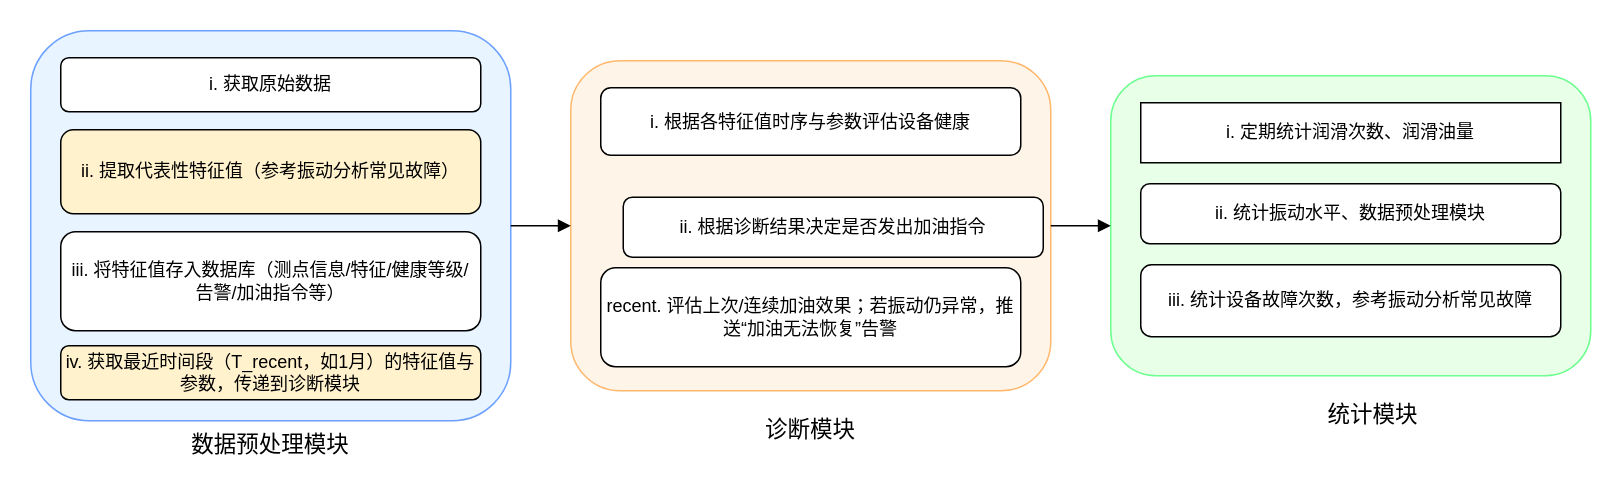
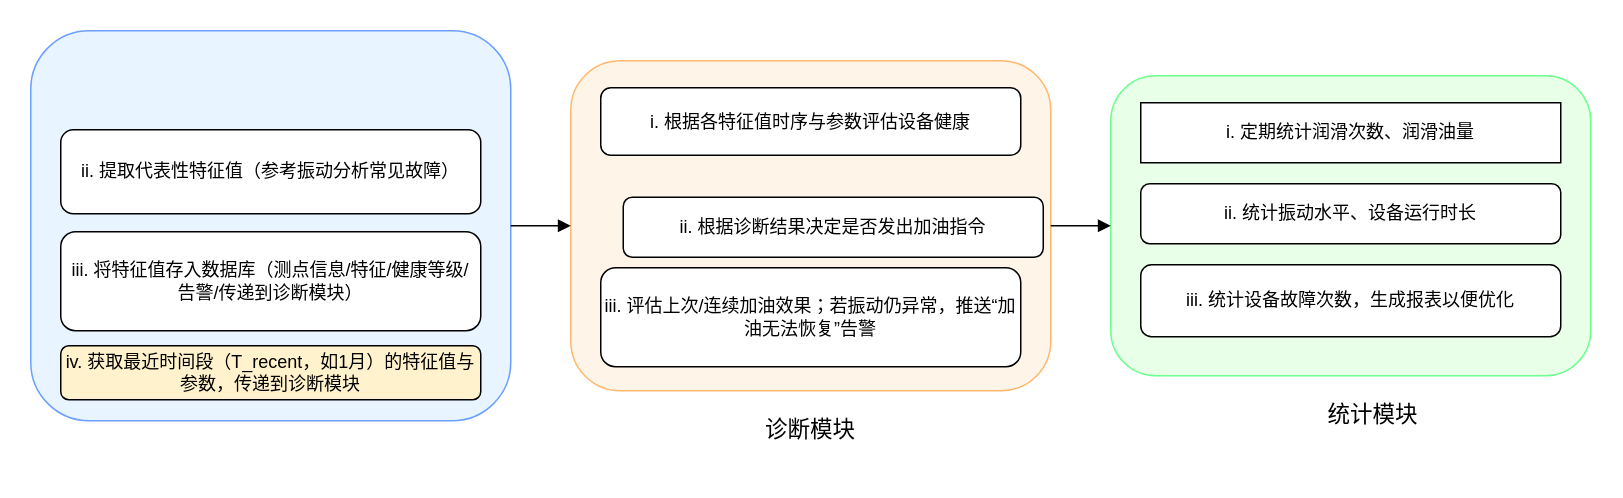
  <mxCell id="0" />
  <mxCell id="1" parent="0" />
  <mxCell id="2" value="" style="rounded=1;whiteSpace=wrap;html=1;fillColor=#E8F4FF;strokeColor=#6CA0FF" parent="1" vertex="1"><mxGeometry x="20" y="20" width="320" height="260" as="geometry" /></mxCell>
- <mxCell id="3" value="i. 获取原始数据" style="rounded=1;whiteSpace=wrap;html=1;spacing=4" parent="2" vertex="1"><mxGeometry x="20" y="18" width="280" height="36" as="geometry" /></mxCell>
- <mxCell id="4" value="ii. 提取代表性特征值（参考振动分析常见故障）" style="rounded=1;whiteSpace=wrap;html=1;spacing=4;fillColor=#fff2cc;" parent="2" vertex="1"><mxGeometry x="20" y="66" width="280" height="56" as="geometry" /></mxCell>
- <mxCell id="5" value="iii. 将特征值存入数据库（测点信息/特征/健康等级/告警/加油指令等）" style="rounded=1;whiteSpace=wrap;html=1;spacing=4" parent="2" vertex="1"><mxGeometry x="20" y="134" width="280" height="66" as="geometry" /></mxCell>
+ <mxCell id="4" value="ii. 提取代表性特征值（参考振动分析常见故障）" style="rounded=1;whiteSpace=wrap;html=1;spacing=4" parent="2" vertex="1"><mxGeometry x="20" y="66" width="280" height="56" as="geometry" /></mxCell>
+ <mxCell id="5" value="iii. 将特征值存入数据库（测点信息/特征/健康等级/告警/传递到诊断模块）" style="rounded=1;whiteSpace=wrap;html=1;spacing=4" parent="2" vertex="1"><mxGeometry x="20" y="134" width="280" height="66" as="geometry" /></mxCell>
  <mxCell id="6" value="iv. 获取最近时间段（T_recent，如1月）的特征值与参数，传递到诊断模块" style="rounded=1;whiteSpace=wrap;html=1;spacing=4;fillColor=#fff2cc;" parent="2" vertex="1"><mxGeometry x="20" y="210" width="280" height="36" as="geometry" /></mxCell>
  <mxCell id="7" value="诊断模块" style="rounded=1;whiteSpace=wrap;html=1;fillColor=#FFF4E8;strokeColor=#FFB86C" parent="1" vertex="1"><mxGeometry x="380" y="40" width="320" height="220" as="geometry" /></mxCell>
  <mxCell id="8" value="i. 根据各特征值时序与参数评估设备健康" style="rounded=1;whiteSpace=wrap;html=1;spacing=4" parent="7" vertex="1"><mxGeometry x="20" y="18" width="280" height="45" as="geometry" /></mxCell>
  <mxCell id="9" value="ii. 根据诊断结果决定是否发出加油指令" style="rounded=1;whiteSpace=wrap;html=1;spacing=4" parent="7" vertex="1"><mxGeometry x="35" y="91" width="280" height="40" as="geometry" /></mxCell>
- <mxCell id="10" value="recent. 评估上次/连续加油效果；若振动仍异常，推送“加油无法恢复”告警" style="rounded=1;whiteSpace=wrap;html=1;spacing=4" parent="7" vertex="1"><mxGeometry x="20" y="138" width="280" height="66" as="geometry" /></mxCell>
+ <mxCell id="10" value="iii. 评估上次/连续加油效果；若振动仍异常，推送“加油无法恢复”告警" style="rounded=1;whiteSpace=wrap;html=1;spacing=4" parent="7" vertex="1"><mxGeometry x="20" y="138" width="280" height="66" as="geometry" /></mxCell>
  <mxCell id="11" value="统计模块" style="rounded=1;whiteSpace=wrap;html=1;fillColor=#E8FFE8;strokeColor=#6CFF8F" parent="1" vertex="1"><mxGeometry x="740" y="50" width="320" height="200" as="geometry" /></mxCell>
  <mxCell id="12" value="i. 定期统计润滑次数、润滑油量" style="whiteSpace=wrap;html=1;spacing=4;rounded=0;" parent="11" vertex="1"><mxGeometry x="20" y="18" width="280" height="40" as="geometry" /></mxCell>
- <mxCell id="13" value="ii. 统计振动水平、数据预处理模块" style="rounded=1;whiteSpace=wrap;html=1;spacing=4" parent="11" vertex="1"><mxGeometry x="20" y="72" width="280" height="40" as="geometry" /></mxCell>
- <mxCell id="14" value="iii. 统计设备故障次数，参考振动分析常见故障" style="rounded=1;whiteSpace=wrap;html=1;spacing=4" parent="11" vertex="1"><mxGeometry x="20" y="126" width="280" height="48" as="geometry" /></mxCell>
+ <mxCell id="13" value="ii. 统计振动水平、设备运行时长" style="rounded=1;whiteSpace=wrap;html=1;spacing=4" parent="11" vertex="1"><mxGeometry x="20" y="72" width="280" height="40" as="geometry" /></mxCell>
+ <mxCell id="14" value="iii. 统计设备故障次数，生成报表以便优化" style="rounded=1;whiteSpace=wrap;html=1;spacing=4" parent="11" vertex="1"><mxGeometry x="20" y="126" width="280" height="48" as="geometry" /></mxCell>
  <mxCell id="15" style="edgeStyle=orthogonalEdgeStyle;rounded=0;orthogonalLoop=1;jettySize=auto;html=1;endArrow=block" parent="1" source="2" target="7" edge="1"><mxGeometry relative="1" as="geometry" /></mxCell>
  <mxCell id="16" style="edgeStyle=orthogonalEdgeStyle;rounded=0;orthogonalLoop=1;jettySize=auto;html=1;endArrow=block" parent="1" source="7" target="11" edge="1"><mxGeometry relative="1" as="geometry" /></mxCell>
- <mxCell id="17" value="&lt;font style=&quot;font-size: 15px;&quot;&gt;数据预处理模块&lt;/font&gt;" style="text;html=1;align=center;verticalAlign=middle;whiteSpace=wrap;rounded=0;" vertex="1" parent="1"><mxGeometry x="125" y="280" width="110" height="30" as="geometry" /></mxCell>
  <mxCell id="18" value="&lt;font style=&quot;font-size: 15px;&quot;&gt;诊断模块&lt;/font&gt;" style="text;html=1;align=center;verticalAlign=middle;whiteSpace=wrap;rounded=0;" vertex="1" parent="1"><mxGeometry x="485" y="270" width="110" height="30" as="geometry" /></mxCell>
  <mxCell id="19" value="&lt;font style=&quot;font-size: 15px;&quot;&gt;统计模块&lt;/font&gt;" style="text;html=1;align=center;verticalAlign=middle;whiteSpace=wrap;rounded=0;" vertex="1" parent="1"><mxGeometry x="860" y="260" width="110" height="30" as="geometry" /></mxCell>
